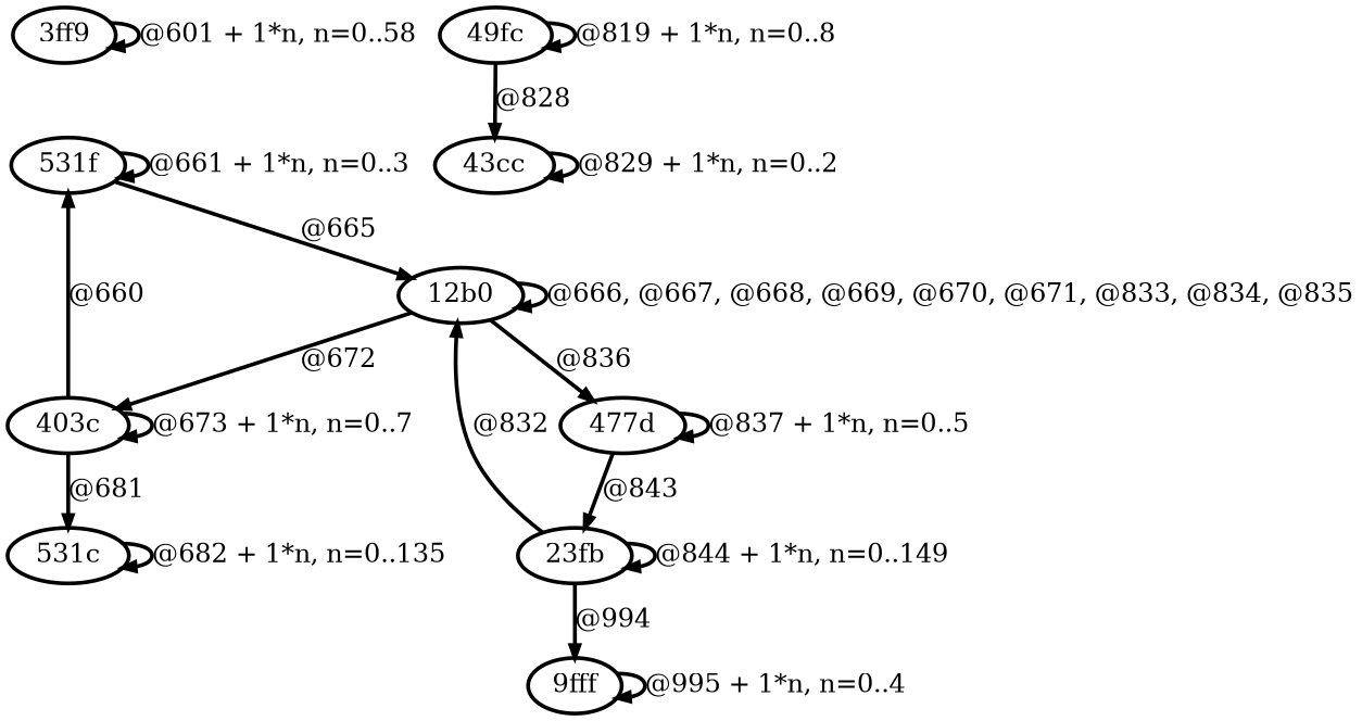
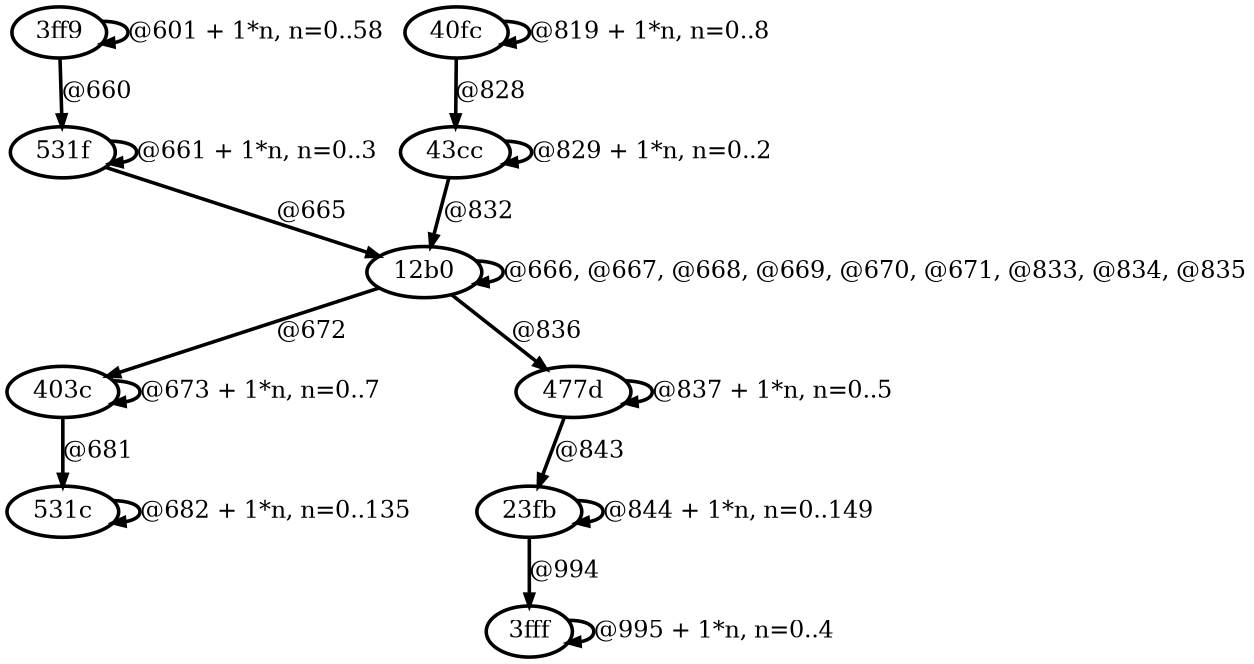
  digraph {
    node [fontsize=20 penwidth=3 shape=oval style=rounded]
    edge [arrowsize=1 color=black fontsize=20 penwidth=3 style=bold]
    "3ff9"
    "531f"
    "12b0"
    "403c"
    n5 [label="477d"]
    "531c"
    "23fb"
-   "40fc" [label="49fc"]
+   "40fc"
    "43cc"
-   "3fff" [label="9fff"]
+   "3fff"
    "3ff9" -> "3ff9" [label="@601 + 1*n, n=0..58"]
-   "403c" -> "531f" [label="@660"]
+   "3ff9" -> "531f" [label="@660"]
    "531f" -> "531f" [label="@661 + 1*n, n=0..3"]
    "531f" -> "12b0" [label="@665"]
    "12b0" -> "12b0" [label="@666, @667, @668, @669, @670, @671, @833, @834, @835"]
    "12b0" -> "403c" [label="@672"]
    "12b0" -> n5 [label="@836"]
    "403c" -> "403c" [label="@673 + 1*n, n=0..7"]
    "403c" -> "531c" [label="@681"]
    n5 -> n5 [label="@837 + 1*n, n=0..5"]
    n5 -> "23fb" [label="@843"]
    "531c" -> "531c" [label="@682 + 1*n, n=0..135"]
    "23fb" -> "23fb" [label="@844 + 1*n, n=0..149"]
    "23fb" -> "3fff" [label="@994"]
    "40fc" -> "40fc" [label="@819 + 1*n, n=0..8"]
    "40fc" -> "43cc" [label="@828"]
-   "23fb" -> "12b0" [label="@832"]
+   "43cc" -> "12b0" [label="@832"]
    "43cc" -> "43cc" [label="@829 + 1*n, n=0..2"]
    "3fff" -> "3fff" [label="@995 + 1*n, n=0..4"]
  }
